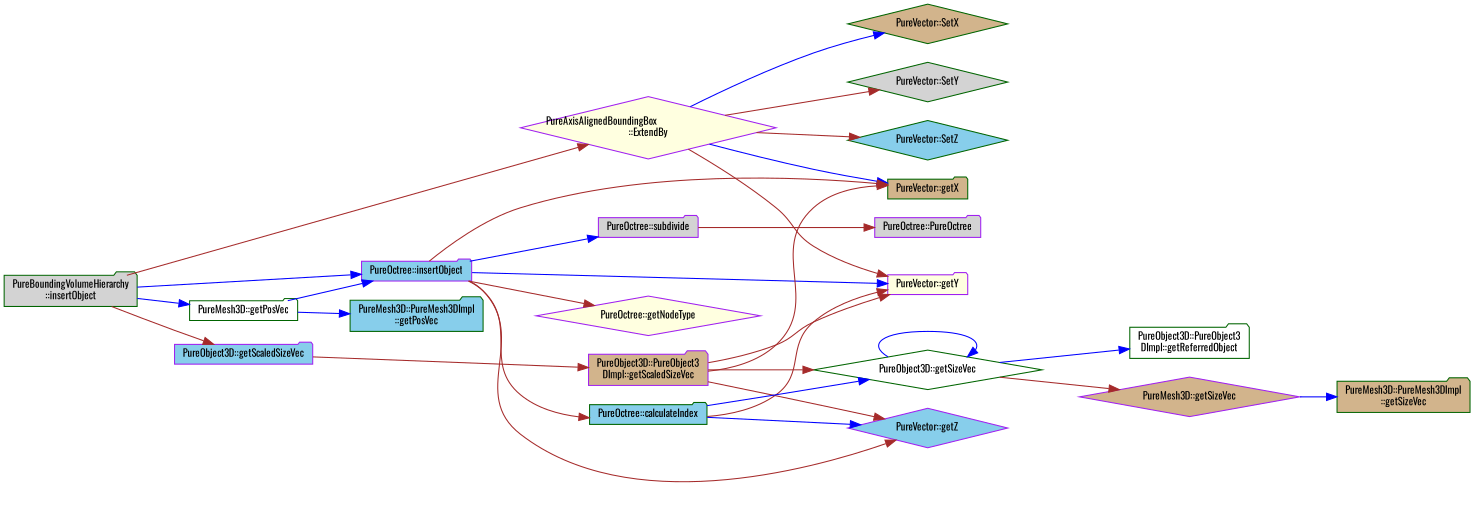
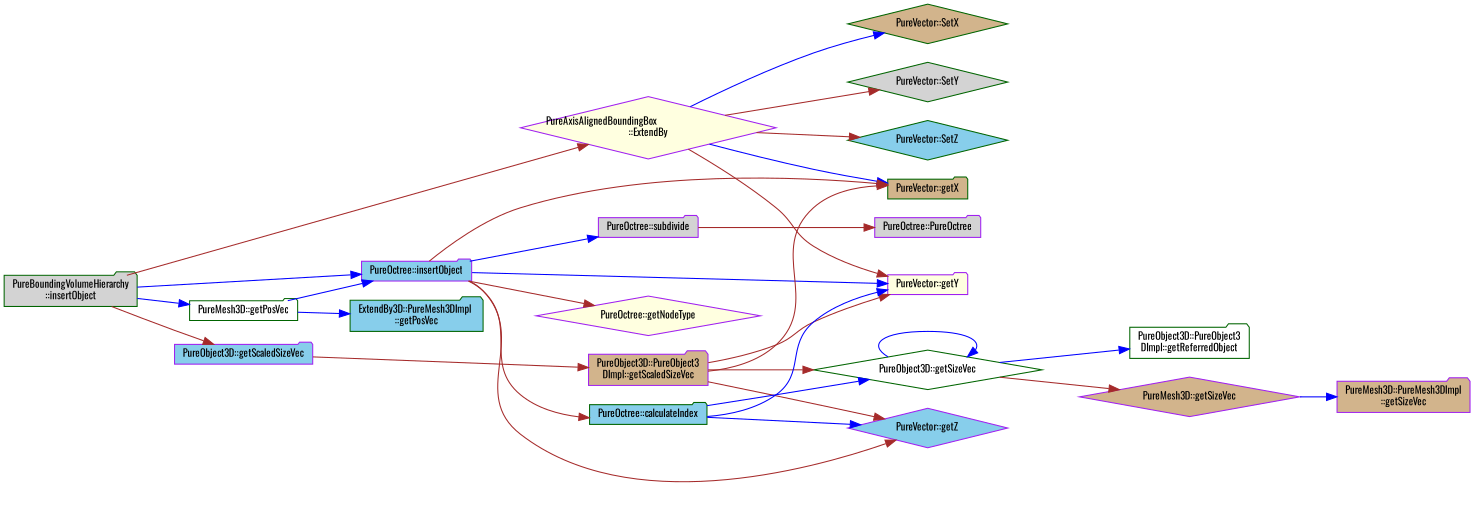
  digraph {
    fontname=Oswald
    rankdir=LR
    node [color=purple fillcolor=skyblue fontname=Oswald fontsize=10 shape=folder style=filled]
    edge [color=brown fontname=Oswald fontsize=10 labelfontname=Helvetica labelfontsize=10 style=solid]
    n1 [color=darkgreen fillcolor=lightgrey fontcolor=black height=0.2 label="PureBoundingVolumeHierarchy\l::insertObject" width=0.4]
    n2 [fillcolor=lightyellow height=0.2 label="PureAxisAlignedBoundingBox\l::ExtendBy" shape=diamond width=0.4]
    n3 [color=darkgreen fillcolor=white height=0.2 label="PureMesh3D::getPosVec" width=0.4]
    n4 [height=0.2 label="PureObject3D::getScaledSizeVec" width=0.4]
    n5 [height=0.2 label="PureOctree::insertObject" width=0.4]
    n6 [color=darkgreen fillcolor=tan height=0.2 label="PureVector::getX" width=0.4]
    n7 [fillcolor=lightyellow height=0.2 label="PureVector::getY" width=0.4]
    n8 [color=darkgreen fillcolor=tan height=0.2 label="PureVector::SetX" shape=diamond width=0.4]
    n9 [color=darkgreen fillcolor=lightgrey height=0.2 label="PureVector::SetY" shape=diamond width=0.4]
    n10 [color=darkgreen height=0.2 label="PureVector::SetZ" shape=diamond width=0.4]
-   n11 [color=darkgreen height=0.2 label="PureMesh3D::PureMesh3DImpl\l::getPosVec" width=0.4]
+   n11 [color=darkgreen height=0.2 label="ExtendBy3D::PureMesh3DImpl\l::getPosVec" width=0.4]
    n12 [fillcolor=tan height=0.2 label="PureObject3D::PureObject3\lDImpl::getScaledSizeVec" width=0.4]
    n13 [height=0.2 label="PureVector::getZ" shape=diamond width=0.4]
    n14 [color=darkgreen height=0.2 label="PureOctree::calculateIndex" width=0.4]
    n15 [fillcolor=lightyellow height=0.2 label="PureOctree::getNodeType" shape=diamond width=0.4]
    n16 [fillcolor=lightgrey height=0.2 label="PureOctree::subdivide" width=0.4]
    n17 [color=darkgreen fillcolor=white height=0.2 label="PureObject3D::getSizeVec" shape=diamond width=0.4]
    n18 [color=darkgreen fillcolor=white height=0.2 label="PureObject3D::PureObject3\lDImpl::getReferredObject" width=0.4]
    n19 [fillcolor=tan height=0.2 label="PureMesh3D::getSizeVec" shape=diamond width=0.4]
-   n20 [color=darkgreen fillcolor=tan height=0.2 label="PureMesh3D::PureMesh3DImpl\l::getSizeVec" width=0.4]
+   n20 [fillcolor=tan height=0.2 label="PureMesh3D::PureMesh3DImpl\l::getSizeVec" width=0.4]
    n21 [fillcolor=lightgrey height=0.2 label="PureOctree::PureOctree" width=0.4]
    n1 -> n2
    n1 -> n3 [color=blue]
    n1 -> n4
    n1 -> n5 [color=blue]
    n2 -> n6 [color=blue]
    n2 -> n7
    n2 -> n8 [color=blue]
    n2 -> n9
    n2 -> n10
    n3 -> n5 [color=blue]
    n3 -> n11 [color=blue]
    n4 -> n12
    n5 -> n6
    n5 -> n7 [color=blue]
    n5 -> n13
    n5 -> n14
    n5 -> n15
    n5 -> n16 [color=blue]
    n12 -> n6
    n12 -> n7
    n12 -> n13
    n12 -> n17
-   n14 -> n7
+   n14 -> n7 [color=blue]
    n14 -> n13 [color=blue]
    n14 -> n17 [color=blue]
    n16 -> n21
    n17 -> n17 [color=blue]
    n17 -> n18 [color=blue]
    n17 -> n19
    n19 -> n20 [color=blue]
  }
